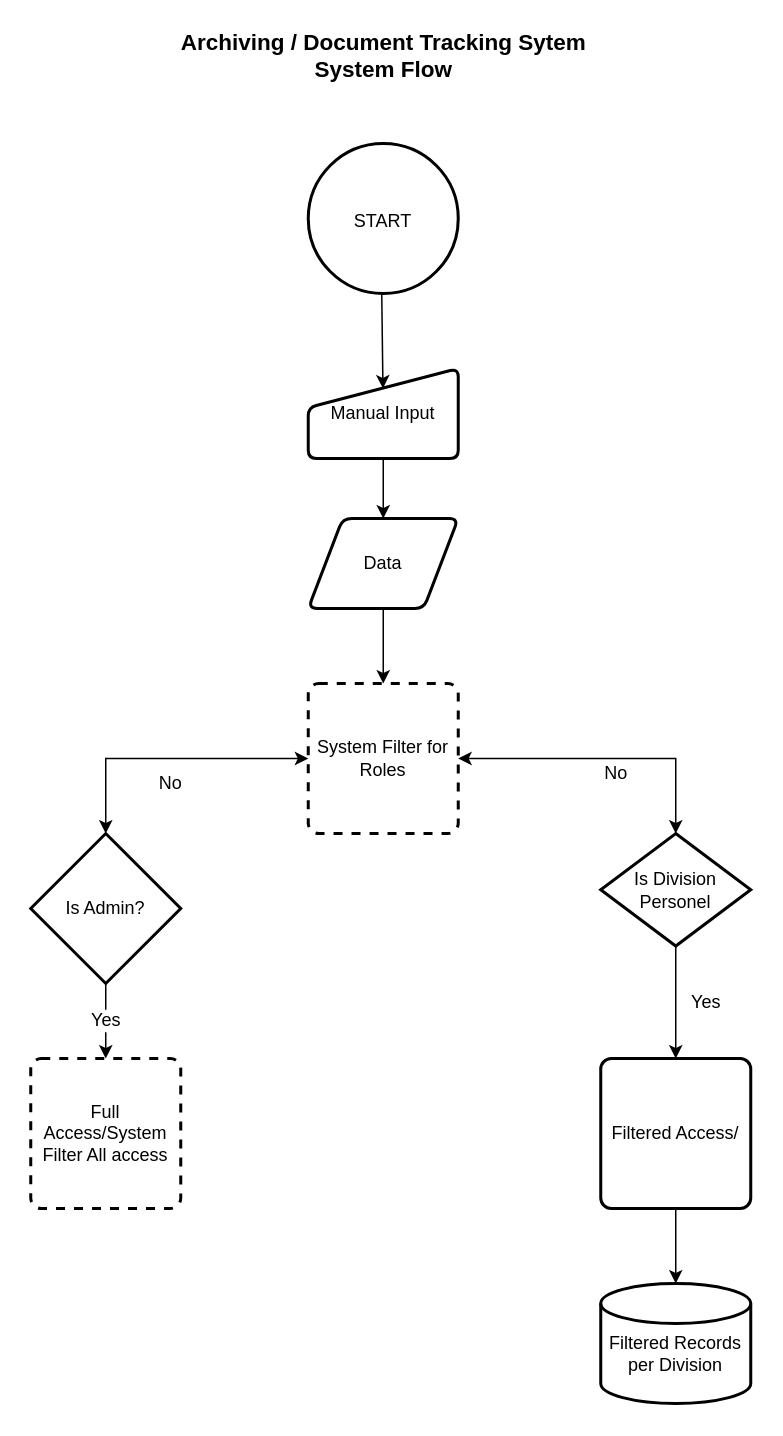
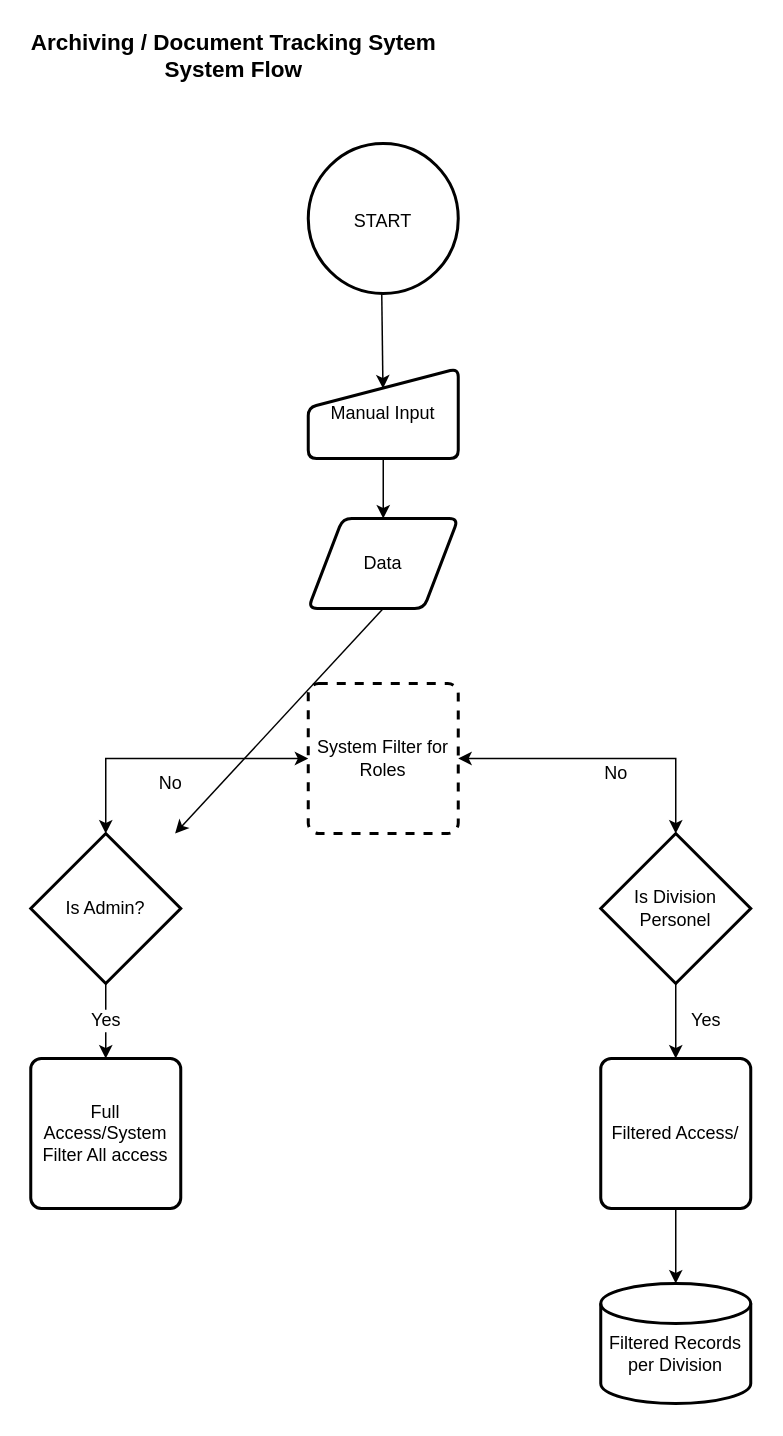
  <mxCell id="0" />
  <mxCell id="1" parent="0" />
- <mxCell id="2" value="&lt;b&gt;&lt;font style=&quot;font-size: 15px&quot;&gt;Archiving / Document Tracking Sytem&lt;br&gt;System Flow&lt;br&gt;&lt;br&gt;&lt;/font&gt;&lt;/b&gt;" style="text;html=1;resizable=0;autosize=1;align=center;verticalAlign=middle;points=[];fillColor=none;strokeColor=none;rounded=0;" vertex="1" parent="1"><mxGeometry x="110" y="20" width="290" height="50" as="geometry" /></mxCell>
+ <mxCell id="2" value="&lt;b&gt;&lt;font style=&quot;font-size: 15px&quot;&gt;Archiving / Document Tracking Sytem&lt;br&gt;System Flow&lt;br&gt;&lt;br&gt;&lt;/font&gt;&lt;/b&gt;" style="text;html=1;resizable=0;autosize=1;align=center;verticalAlign=middle;points=[];fillColor=none;strokeColor=none;rounded=0;" vertex="1" parent="1"><mxGeometry x="10" y="20" width="290" height="50" as="geometry" /></mxCell>
  <mxCell id="3" value="&lt;font style=&quot;font-size: 12px&quot;&gt;START&lt;/font&gt;" style="strokeWidth=2;html=1;shape=mxgraph.flowchart.start_2;whiteSpace=wrap;fontSize=15;" vertex="1" parent="1"><mxGeometry x="205" y="95" width="100" height="100" as="geometry" /></mxCell>
  <mxCell id="4" value="Manual Input" style="html=1;strokeWidth=2;shape=manualInput;whiteSpace=wrap;rounded=1;size=26;arcSize=11;fontSize=12;" vertex="1" parent="1"><mxGeometry x="205" y="245" width="100" height="60" as="geometry" /></mxCell>
  <mxCell id="5" value="" style="endArrow=classic;html=1;rounded=0;fontSize=12;entryX=0.498;entryY=0.221;entryDx=0;entryDy=0;entryPerimeter=0;" edge="1" parent="1" target="4"><mxGeometry width="50" height="50" relative="1" as="geometry"><mxPoint x="254" y="195" as="sourcePoint" /><mxPoint x="254" y="245" as="targetPoint" /></mxGeometry></mxCell>
  <mxCell id="6" value="Data" style="shape=parallelogram;html=1;strokeWidth=2;perimeter=parallelogramPerimeter;whiteSpace=wrap;rounded=1;arcSize=12;size=0.23;fontSize=12;" vertex="1" parent="1"><mxGeometry x="205" y="345" width="100" height="60" as="geometry" /></mxCell>
  <mxCell id="7" value="" style="endArrow=classic;html=1;rounded=0;fontSize=12;exitX=0.5;exitY=1;exitDx=0;exitDy=0;entryX=0.5;entryY=0;entryDx=0;entryDy=0;" edge="1" parent="1" source="4" target="6"><mxGeometry width="50" height="50" relative="1" as="geometry"><mxPoint x="264" y="205" as="sourcePoint" /><mxPoint x="264.625" y="255" as="targetPoint" /></mxGeometry></mxCell>
  <mxCell id="8" value="System Filter for Roles&lt;br&gt;" style="rounded=1;whiteSpace=wrap;html=1;absoluteArcSize=1;arcSize=14;strokeWidth=2;fontSize=12;dashed=1;" vertex="1" parent="1"><mxGeometry x="205" y="455" width="100" height="100" as="geometry" /></mxCell>
- <mxCell id="9" value="" style="endArrow=classic;html=1;rounded=0;fontSize=12;exitX=0.5;exitY=1;exitDx=0;exitDy=0;entryX=0.5;entryY=0;entryDx=0;entryDy=0;" edge="1" parent="1" source="6" target="8"><mxGeometry width="50" height="50" relative="1" as="geometry"><mxPoint x="265" y="315" as="sourcePoint" /><mxPoint x="265" y="355" as="targetPoint" /></mxGeometry></mxCell>
+ <mxCell id="9" value="" style="endArrow=classic;html=1;rounded=0;fontSize=12;exitX=0.5;exitY=1;exitDx=0;exitDy=0;" edge="1" parent="1" source="6" target="11"><mxGeometry width="50" height="50" relative="1" as="geometry"><mxPoint x="265" y="315" as="sourcePoint" /><mxPoint x="265" y="355" as="targetPoint" /></mxGeometry></mxCell>
  <mxCell id="10" value="Yes" style="edgeStyle=orthogonalEdgeStyle;rounded=0;orthogonalLoop=1;jettySize=auto;html=1;exitX=0.5;exitY=1;exitDx=0;exitDy=0;exitPerimeter=0;entryX=0.5;entryY=0;entryDx=0;entryDy=0;fontSize=12;" edge="1" parent="1" source="11" target="12"><mxGeometry relative="1" as="geometry" /></mxCell>
  <mxCell id="11" value="Is Admin?" style="strokeWidth=2;html=1;shape=mxgraph.flowchart.decision;whiteSpace=wrap;fontSize=12;" vertex="1" parent="1"><mxGeometry x="20" y="555" width="100" height="100" as="geometry" /></mxCell>
- <mxCell id="12" value="Full Access/System Filter All access" style="rounded=1;whiteSpace=wrap;html=1;absoluteArcSize=1;arcSize=14;strokeWidth=2;fontSize=12;dashed=1;" vertex="1" parent="1"><mxGeometry x="20" y="705" width="100" height="100" as="geometry" /></mxCell>
+ <mxCell id="12" value="Full Access/System Filter All access" style="rounded=1;whiteSpace=wrap;html=1;absoluteArcSize=1;arcSize=14;strokeWidth=2;fontSize=12;" vertex="1" parent="1"><mxGeometry x="20" y="705" width="100" height="100" as="geometry" /></mxCell>
  <mxCell id="13" value="No" style="endArrow=classic;startArrow=classic;html=1;rounded=0;fontSize=12;exitX=0.5;exitY=0;exitDx=0;exitDy=0;exitPerimeter=0;entryX=0;entryY=0.5;entryDx=0;entryDy=0;" edge="1" parent="1" source="11" target="8"><mxGeometry x="0.006" y="-17" width="50" height="50" relative="1" as="geometry"><mxPoint x="70" y="545" as="sourcePoint" /><mxPoint x="200" y="505" as="targetPoint" /><Array as="points"><mxPoint x="70" y="505" /><mxPoint x="150" y="505" /></Array><mxPoint as="offset" /></mxGeometry></mxCell>
  <mxCell id="14" value="Yes&lt;br&gt;" style="edgeStyle=orthogonalEdgeStyle;rounded=0;orthogonalLoop=1;jettySize=auto;html=1;exitX=0.5;exitY=1;exitDx=0;exitDy=0;exitPerimeter=0;fontSize=12;" edge="1" parent="1" source="15" target="18"><mxGeometry y="20" relative="1" as="geometry"><mxPoint as="offset" /></mxGeometry></mxCell>
- <mxCell id="15" value="Is Division&lt;br&gt;Personel" style="strokeWidth=2;html=1;shape=mxgraph.flowchart.decision;whiteSpace=wrap;fontSize=12;" vertex="1" parent="1"><mxGeometry x="400" y="555" width="100" height="75" as="geometry" /></mxCell>
+ <mxCell id="15" value="Is Division&lt;br&gt;Personel" style="strokeWidth=2;html=1;shape=mxgraph.flowchart.decision;whiteSpace=wrap;fontSize=12;" vertex="1" parent="1"><mxGeometry x="400" y="555" width="100" height="100" as="geometry" /></mxCell>
  <mxCell id="16" value="No" style="endArrow=classic;startArrow=classic;html=1;rounded=0;fontSize=12;entryX=0.5;entryY=0;entryDx=0;entryDy=0;entryPerimeter=0;exitX=1;exitY=0.5;exitDx=0;exitDy=0;" edge="1" parent="1" source="8" target="15"><mxGeometry x="0.077" y="-10" width="50" height="50" relative="1" as="geometry"><mxPoint x="230" y="665" as="sourcePoint" /><mxPoint x="280" y="615" as="targetPoint" /><Array as="points"><mxPoint x="450" y="505" /></Array><mxPoint as="offset" /></mxGeometry></mxCell>
  <mxCell id="17" style="edgeStyle=orthogonalEdgeStyle;rounded=0;orthogonalLoop=1;jettySize=auto;html=1;exitX=0.5;exitY=1;exitDx=0;exitDy=0;fontSize=12;" edge="1" parent="1" source="18" target="19"><mxGeometry relative="1" as="geometry" /></mxCell>
  <mxCell id="18" value="Filtered Access/" style="rounded=1;whiteSpace=wrap;html=1;absoluteArcSize=1;arcSize=14;strokeWidth=2;fontSize=12;" vertex="1" parent="1"><mxGeometry x="400" y="705" width="100" height="100" as="geometry" /></mxCell>
  <mxCell id="19" value="&lt;br&gt;Filtered Records&lt;br&gt;per Division" style="strokeWidth=2;html=1;shape=mxgraph.flowchart.database;whiteSpace=wrap;fontSize=12;" vertex="1" parent="1"><mxGeometry x="400" y="855" width="100" height="80" as="geometry" /></mxCell>
